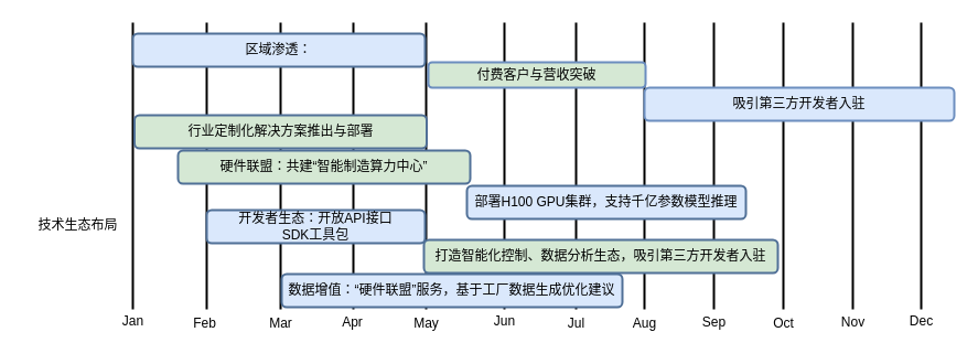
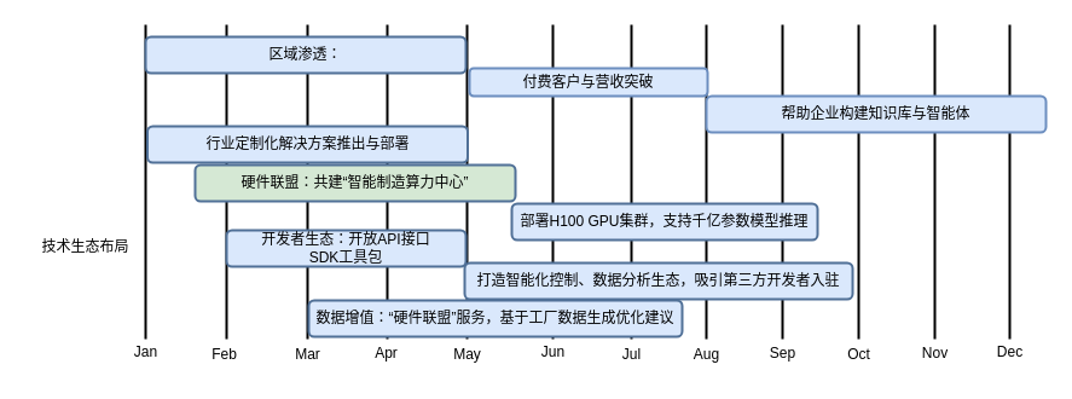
  <mxCell id="0" />
  <mxCell id="1" parent="0" />
  <mxCell id="2" value="" style="line;strokeWidth=2;direction=south;html=1;" vertex="1" parent="1"><mxGeometry x="115" y="20" width="10" height="260" as="geometry" /></mxCell>
  <mxCell id="3" value="Jan" style="text;html=1;align=center;verticalAlign=middle;resizable=0;points=[];autosize=1;strokeColor=none;fillColor=none;" vertex="1" parent="1"><mxGeometry x="100" y="276" width="40" height="30" as="geometry" /></mxCell>
  <mxCell id="4" value="" style="line;strokeWidth=2;direction=south;html=1;" vertex="1" parent="1"><mxGeometry x="182" y="20" width="10" height="260" as="geometry" /></mxCell>
  <mxCell id="5" value="" style="line;strokeWidth=2;direction=south;html=1;" vertex="1" parent="1"><mxGeometry x="249" y="20" width="10" height="260" as="geometry" /></mxCell>
  <mxCell id="6" value="" style="line;strokeWidth=2;direction=south;html=1;" vertex="1" parent="1"><mxGeometry x="315" y="20" width="10" height="260" as="geometry" /></mxCell>
  <mxCell id="7" value="" style="line;strokeWidth=2;direction=south;html=1;" vertex="1" parent="1"><mxGeometry x="381" y="20" width="10" height="260" as="geometry" /></mxCell>
  <mxCell id="8" value="" style="line;strokeWidth=2;direction=south;html=1;" vertex="1" parent="1"><mxGeometry x="452" y="20" width="10" height="260" as="geometry" /></mxCell>
  <mxCell id="9" value="" style="line;strokeWidth=2;direction=south;html=1;" vertex="1" parent="1"><mxGeometry x="517" y="20" width="10" height="260" as="geometry" /></mxCell>
  <mxCell id="10" value="" style="line;strokeWidth=2;direction=south;html=1;" vertex="1" parent="1"><mxGeometry x="579" y="20" width="10" height="260" as="geometry" /></mxCell>
  <mxCell id="11" value="" style="line;strokeWidth=2;direction=south;html=1;" vertex="1" parent="1"><mxGeometry x="642" y="20" width="10" height="260" as="geometry" /></mxCell>
  <mxCell id="12" value="" style="line;strokeWidth=2;direction=south;html=1;" vertex="1" parent="1"><mxGeometry x="705" y="20" width="10" height="260" as="geometry" /></mxCell>
  <mxCell id="13" value="" style="line;strokeWidth=2;direction=south;html=1;" vertex="1" parent="1"><mxGeometry x="768" y="20" width="10" height="260" as="geometry" /></mxCell>
  <mxCell id="14" value="" style="line;strokeWidth=2;direction=south;html=1;" vertex="1" parent="1"><mxGeometry x="830" y="20" width="10" height="260" as="geometry" /></mxCell>
  <mxCell id="15" value="Feb&lt;span style=&quot;color: rgba(0, 0, 0, 0); font-family: monospace; font-size: 0px; text-align: start;&quot;&gt;%3CmxGraphModel%3E%3Croot%3E%3CmxCell%20id%3D%220%22%2F%3E%3CmxCell%20id%3D%221%22%20parent%3D%220%22%2F%3E%3CmxCell%20id%3D%222%22%20value%3D%22%22%20style%3D%22line%3BstrokeWidth%3D2%3Bdirection%3Dsouth%3Bhtml%3D1%3B%22%20vertex%3D%221%22%20parent%3D%221%22%3E%3CmxGeometry%20x%3D%22100%22%20y%3D%22140%22%20width%3D%2210%22%20height%3D%22260%22%20as%3D%22geometry%22%2F%3E%3C%2FmxCell%3E%3CmxCell%20id%3D%223%22%20value%3D%22%22%20style%3D%22line%3BstrokeWidth%3D2%3Bdirection%3Dsouth%3Bhtml%3D1%3B%22%20vertex%3D%221%22%20parent%3D%221%22%3E%3CmxGeometry%20x%3D%22167%22%20y%3D%22140%22%20width%3D%2210%22%20height%3D%22260%22%20as%3D%22geometry%22%2F%3E%3C%2FmxCell%3E%3CmxCell%20id%3D%224%22%20value%3D%22%22%20style%3D%22line%3BstrokeWidth%3D2%3Bdirection%3Dsouth%3Bhtml%3D1%3B%22%20vertex%3D%221%22%20parent%3D%221%22%3E%3CmxGeometry%20x%3D%22234%22%20y%3D%22140%22%20width%3D%2210%22%20height%3D%22260%22%20as%3D%22geometry%22%2F%3E%3C%2FmxCell%3E%3CmxCell%20id%3D%225%22%20value%3D%22%22%20style%3D%22line%3BstrokeWidth%3D2%3Bdirection%3Dsouth%3Bhtml%3D1%3B%22%20vertex%3D%221%22%20parent%3D%221%22%3E%3CmxGeometry%20x%3D%22298%22%20y%3D%22140%22%20width%3D%2210%22%20height%3D%22260%22%20as%3D%22geometry%22%2F%3E%3C%2FmxCell%3E%3CmxCell%20id%3D%226%22%20value%3D%22%22%20style%3D%22line%3BstrokeWidth%3D2%3Bdirection%3Dsouth%3Bhtml%3D1%3B%22%20vertex%3D%221%22%20parent%3D%221%22%3E%3CmxGeometry%20x%3D%22350%22%20y%3D%22140%22%20width%3D%2210%22%20height%3D%22260%22%20as%3D%22geometry%22%2F%3E%3C%2FmxCell%3E%3CmxCell%20id%3D%227%22%20value%3D%22%22%20style%3D%22line%3BstrokeWidth%3D2%3Bdirection%3Dsouth%3Bhtml%3D1%3B%22%20vertex%3D%221%22%20parent%3D%221%22%3E%3CmxGeometry%20x%3D%22404%22%20y%3D%22140%22%20width%3D%2210%22%20height%3D%22260%22%20as%3D%22geometry%22%2F%3E%3C%2FmxCell%3E%3C%2Froot%3E%3C%2FmxGraphModel%3E&lt;/span&gt;" style="text;html=1;align=center;verticalAlign=middle;resizable=0;points=[];autosize=1;strokeColor=none;fillColor=none;" vertex="1" parent="1"><mxGeometry x="165" y="278" width="40" height="30" as="geometry" /></mxCell>
  <mxCell id="16" value="Mar" style="text;html=1;align=center;verticalAlign=middle;resizable=0;points=[];autosize=1;strokeColor=none;fillColor=none;" vertex="1" parent="1"><mxGeometry x="234" y="278" width="40" height="30" as="geometry" /></mxCell>
  <mxCell id="17" value="Apr" style="text;html=1;align=center;verticalAlign=middle;resizable=0;points=[];autosize=1;strokeColor=none;fillColor=none;" vertex="1" parent="1"><mxGeometry x="299" y="277" width="40" height="30" as="geometry" /></mxCell>
  <mxCell id="18" value="May&lt;span style=&quot;color: rgba(0, 0, 0, 0); font-family: monospace; font-size: 0px; text-align: start;&quot;&gt;%3CmxGraphModel%3E%3Croot%3E%3CmxCell%20id%3D%220%22%2F%3E%3CmxCell%20id%3D%221%22%20parent%3D%220%22%2F%3E%3CmxCell%20id%3D%222%22%20value%3D%22Feb%26lt%3Bspan%20style%3D%26quot%3Bcolor%3A%20rgba(0%2C%200%2C%200%2C%200)%3B%20font-family%3A%20monospace%3B%20font-size%3A%200px%3B%20text-align%3A%20start%3B%26quot%3B%26gt%3B%253CmxGraphModel%253E%253Croot%253E%253CmxCell%2520id%253D%25220%2522%252F%253E%253CmxCell%2520id%253D%25221%2522%2520parent%253D%25220%2522%252F%253E%253CmxCell%2520id%253D%25222%2522%2520value%253D%2522%2522%2520style%253D%2522line%253BstrokeWidth%253D2%253Bdirection%253Dsouth%253Bhtml%253D1%253B%2522%2520vertex%253D%25221%2522%2520parent%253D%25221%2522%253E%253CmxGeometry%2520x%253D%2522100%2522%2520y%253D%2522140%2522%2520width%253D%252210%2522%2520height%253D%2522260%2522%2520as%253D%2522geometry%2522%252F%253E%253C%252FmxCell%253E%253CmxCell%2520id%253D%25223%2522%2520value%253D%2522%2522%2520style%253D%2522line%253BstrokeWidth%253D2%253Bdirection%253Dsouth%253Bhtml%253D1%253B%2522%2520vertex%253D%25221%2522%2520parent%253D%25221%2522%253E%253CmxGeometry%2520x%253D%2522167%2522%2520y%253D%2522140%2522%2520width%253D%252210%2522%2520height%253D%2522260%2522%2520as%253D%2522geometry%2522%252F%253E%253C%252FmxCell%253E%253CmxCell%2520id%253D%25224%2522%2520value%253D%2522%2522%2520style%253D%2522line%253BstrokeWidth%253D2%253Bdirection%253Dsouth%253Bhtml%253D1%253B%2522%2520vertex%253D%25221%2522%2520parent%253D%25221%2522%253E%253CmxGeometry%2520x%253D%2522234%2522%2520y%253D%2522140%2522%2520width%253D%252210%2522%2520height%253D%2522260%2522%2520as%253D%2522geometry%2522%252F%253E%253C%252FmxCell%253E%253CmxCell%2520id%253D%25225%2522%2520value%253D%2522%2522%2520style%253D%2522line%253BstrokeWidth%253D2%253Bdirection%253Dsouth%253Bhtml%253D1%253B%2522%2520vertex%253D%25221%2522%2520parent%253D%25221%2522%253E%253CmxGeometry%2520x%253D%2522298%2522%2520y%253D%2522140%2522%2520width%253D%252210%2522%2520height%253D%2522260%2522%2520as%253D%2522geometry%2522%252F%253E%253C%252FmxCell%253E%253CmxCell%2520id%253D%25226%2522%2520value%253D%2522%2522%2520style%253D%2522line%253BstrokeWidth%253D2%253Bdirection%253Dsouth%253Bhtml%253D1%253B%2522%2520vertex%253D%25221%2522%2520parent%253D%25221%2522%253E%253CmxGeometry%2520x%253D%2522350%2522%2520y%253D%2522140%2522%2520width%253D%252210%2522%2520height%253D%2522260%2522%2520as%253D%2522geometry%2522%252F%253E%253C%252FmxCell%253E%253CmxCell%2520id%253D%25227%2522%2520value%253D%2522%2522%2520style%253D%2522line%253BstrokeWidth%253D2%253Bdirection%253Dsouth%253Bhtml%253D1%253B%2522%2520vertex%253D%25221%2522%2520parent%253D%25221%2522%253E%253CmxGeometry%2520x%253D%2522404%2522%2520y%253D%2522140%2522%2520width%253D%252210%2522%2520height%253D%2522260%2522%2520as%253D%2522geometry%2522%252F%253E%253C%252FmxCell%253E%253C%252Froot%253E%253C%252FmxGraphModel%253E%26lt%3B%2Fspan%26gt%3B%22%20style%3D%22text%3Bhtml%3D1%3Balign%3Dcenter%3BverticalAlign%3Dmiddle%3Bresizable%3D0%3Bpoints%3D%5B%5D%3Bautosize%3D1%3BstrokeColor%3Dnone%3BfillColor%3Dnone%3B%22%20vertex%3D%221%22%20parent%3D%221%22%3E%3CmxGeometry%20x%3D%22150%22%20y%3D%22398%22%20width%3D%2240%22%20height%3D%2230%22%20as%3D%22geometry%22%2F%3E%3C%2FmxCell%3E%3C%2Froot%3E%3C%2FmxGraphModel%3E&lt;/span&gt;" style="text;html=1;align=center;verticalAlign=middle;resizable=0;points=[];autosize=1;strokeColor=none;fillColor=none;" vertex="1" parent="1"><mxGeometry x="361" y="278" width="50" height="30" as="geometry" /></mxCell>
  <mxCell id="19" value="Jun" style="text;html=1;align=center;verticalAlign=middle;resizable=0;points=[];autosize=1;strokeColor=none;fillColor=none;" vertex="1" parent="1"><mxGeometry x="437" y="276" width="40" height="30" as="geometry" /></mxCell>
  <mxCell id="20" value="Jul" style="text;html=1;align=center;verticalAlign=middle;resizable=0;points=[];autosize=1;strokeColor=none;fillColor=none;" vertex="1" parent="1"><mxGeometry x="502" y="278" width="40" height="30" as="geometry" /></mxCell>
  <mxCell id="21" value="Aug" style="text;html=1;align=center;verticalAlign=middle;resizable=0;points=[];autosize=1;strokeColor=none;fillColor=none;" vertex="1" parent="1"><mxGeometry x="564" y="278" width="40" height="30" as="geometry" /></mxCell>
  <mxCell id="22" value="Sep" style="text;html=1;align=center;verticalAlign=middle;resizable=0;points=[];autosize=1;strokeColor=none;fillColor=none;" vertex="1" parent="1"><mxGeometry x="627" y="277" width="40" height="30" as="geometry" /></mxCell>
  <mxCell id="23" value="Oct" style="text;html=1;align=center;verticalAlign=middle;resizable=0;points=[];autosize=1;strokeColor=none;fillColor=none;" vertex="1" parent="1"><mxGeometry x="690" y="278" width="40" height="30" as="geometry" /></mxCell>
  <mxCell id="24" value="Nov" style="text;html=1;align=center;verticalAlign=middle;resizable=0;points=[];autosize=1;strokeColor=none;fillColor=none;" vertex="1" parent="1"><mxGeometry x="753" y="277" width="40" height="30" as="geometry" /></mxCell>
  <mxCell id="25" value="Dec" style="text;html=1;align=center;verticalAlign=middle;resizable=0;points=[];autosize=1;strokeColor=none;fillColor=none;" vertex="1" parent="1"><mxGeometry x="815" y="276" width="40" height="30" as="geometry" /></mxCell>
  <mxCell id="26" value="技术生态布局" style="text;html=1;align=center;verticalAlign=middle;resizable=0;points=[];autosize=1;strokeColor=none;fillColor=none;" vertex="1" parent="1"><mxGeometry x="20" y="189" width="100" height="30" as="geometry" /></mxCell>
  <mxCell id="27" value="区域渗透：" style="rounded=1;whiteSpace=wrap;html=1;fillColor=#dae8fc;strokeColor=#507097;strokeWidth=2;" vertex="1" parent="1"><mxGeometry x="120" y="30" width="265" height="30" as="geometry" /></mxCell>
- <mxCell id="28" value="付费客户与营收突破" style="rounded=1;whiteSpace=wrap;html=1;strokeWidth=2;strokeColor=#6c8ebf;fillColor=#d5e8d4;" vertex="1" parent="1"><mxGeometry x="388" y="56" width="197" height="23" as="geometry" /></mxCell>
- <mxCell id="29" value="吸引第三方开发者入驻" style="rounded=1;whiteSpace=wrap;html=1;strokeWidth=2;strokeColor=#6c8ebf;fillColor=#dae8fc;" vertex="1" parent="1"><mxGeometry x="584" y="79" width="281" height="30" as="geometry" /></mxCell>
- <mxCell id="30" value="行业定制化解决方案推出与部署" style="rounded=1;whiteSpace=wrap;html=1;fillColor=#d5e8d4;strokeColor=#507097;strokeWidth=2;" vertex="1" parent="1"><mxGeometry x="121.5" y="104" width="265" height="30" as="geometry" /></mxCell>
+ <mxCell id="28" value="付费客户与营收突破" style="rounded=1;whiteSpace=wrap;html=1;strokeWidth=2;strokeColor=#6c8ebf;fillColor=#dae8fc;" vertex="1" parent="1"><mxGeometry x="388" y="56" width="197" height="23" as="geometry" /></mxCell>
+ <mxCell id="29" value="帮助企业构建知识库与智能体" style="rounded=1;whiteSpace=wrap;html=1;strokeWidth=2;strokeColor=#6c8ebf;fillColor=#dae8fc;" vertex="1" parent="1"><mxGeometry x="584" y="79" width="281" height="30" as="geometry" /></mxCell>
+ <mxCell id="30" value="行业定制化解决方案推出与部署" style="rounded=1;whiteSpace=wrap;html=1;fillColor=#dae8fc;strokeColor=#507097;strokeWidth=2;" vertex="1" parent="1"><mxGeometry x="121.5" y="104" width="265" height="30" as="geometry" /></mxCell>
  <mxCell id="31" value="硬件联盟：共建“智能制造算力中心”" style="rounded=1;whiteSpace=wrap;html=1;fillColor=#d5e8d4;strokeColor=#507097;strokeWidth=2;" vertex="1" parent="1"><mxGeometry x="161" y="136" width="265" height="30" as="geometry" /></mxCell>
  <mxCell id="32" value="部署H100 GPU集群，支持千亿参数模型推理" style="rounded=1;whiteSpace=wrap;html=1;fillColor=#dae8fc;strokeColor=#507097;strokeWidth=2;" vertex="1" parent="1"><mxGeometry x="423" y="168" width="253" height="30" as="geometry" /></mxCell>
  <mxCell id="33" value="开发者生态：开放API接口&lt;div&gt;SDK工具包&lt;/div&gt;" style="rounded=1;whiteSpace=wrap;html=1;fillColor=#dae8fc;strokeColor=#507097;strokeWidth=2;" vertex="1" parent="1"><mxGeometry x="187" y="190" width="198" height="30" as="geometry" /></mxCell>
- <mxCell id="34" value="打造智能化控制、数据分析生态，吸引第三方开发者入驻" style="rounded=1;whiteSpace=wrap;html=1;strokeWidth=2;fillColor=#d5e8d4;strokeColor=#507097;" vertex="1" parent="1"><mxGeometry x="384" y="217" width="321" height="30" as="geometry" /></mxCell>
+ <mxCell id="34" value="打造智能化控制、数据分析生态，吸引第三方开发者入驻" style="rounded=1;whiteSpace=wrap;html=1;strokeWidth=2;fillColor=#dae8fc;strokeColor=#507097;" vertex="1" parent="1"><mxGeometry x="384" y="217" width="321" height="30" as="geometry" /></mxCell>
  <mxCell id="35" value="数据增值：“硬件联盟”服务，基于工厂数据生成优化建议" style="rounded=1;whiteSpace=wrap;html=1;fillColor=#dae8fc;strokeColor=#507097;strokeWidth=2;" vertex="1" parent="1"><mxGeometry x="255" y="248" width="309" height="30" as="geometry" /></mxCell>
